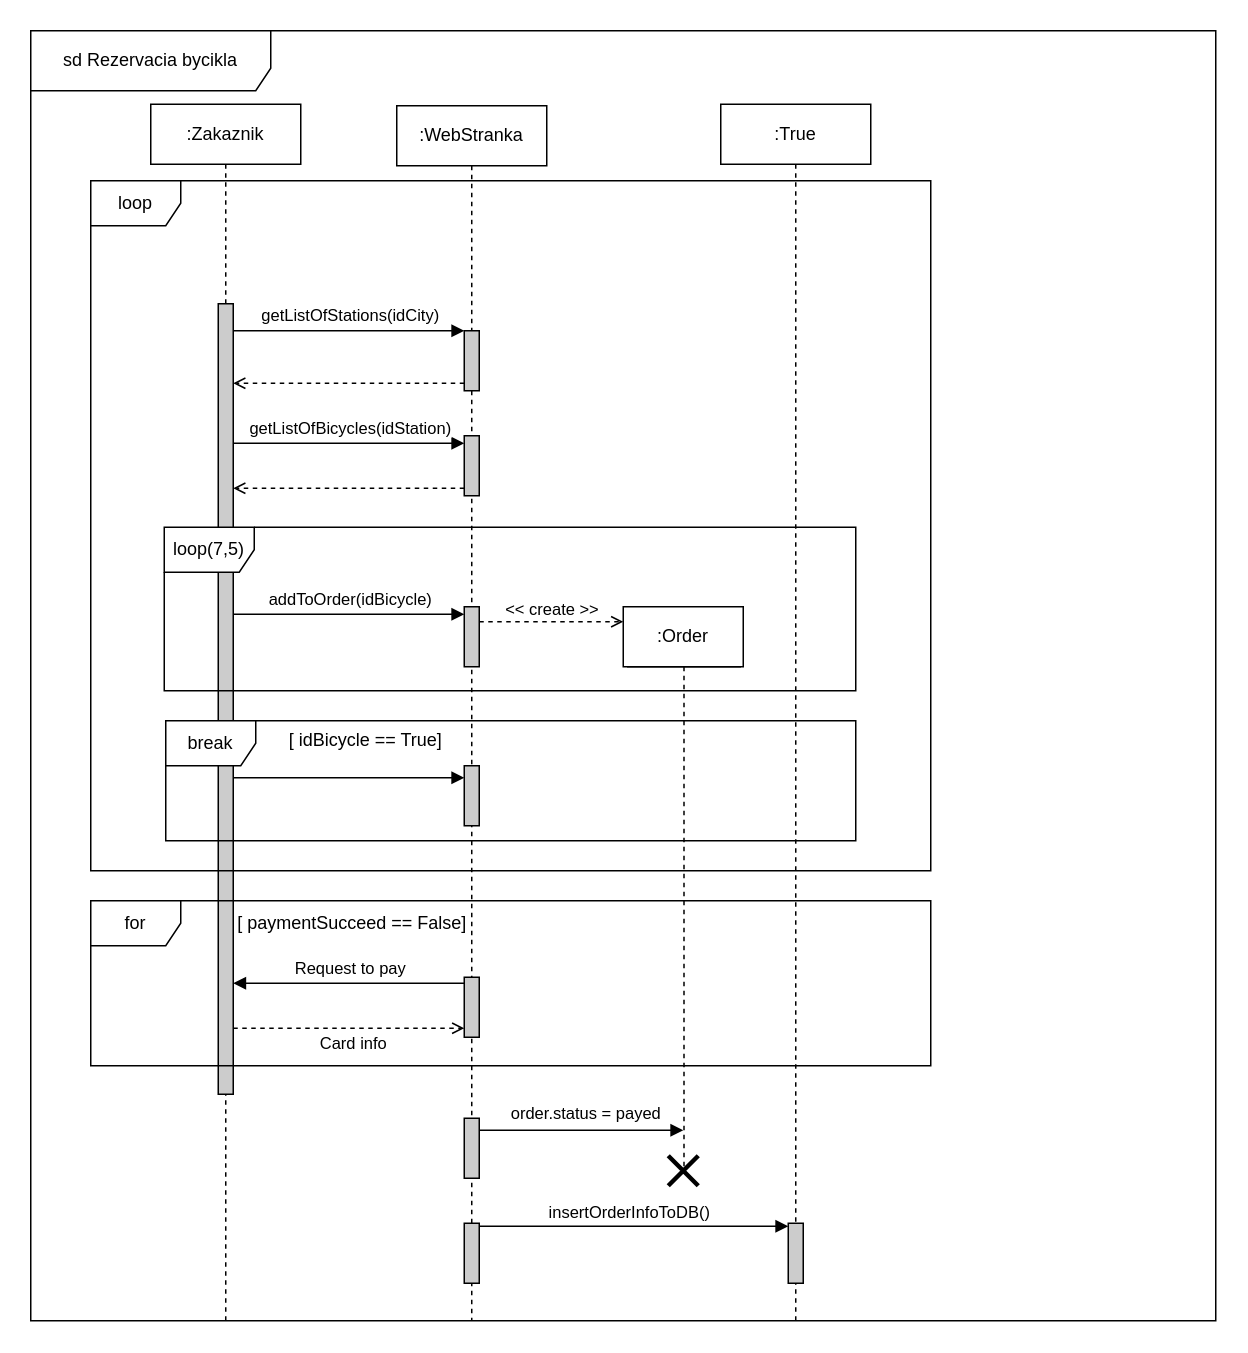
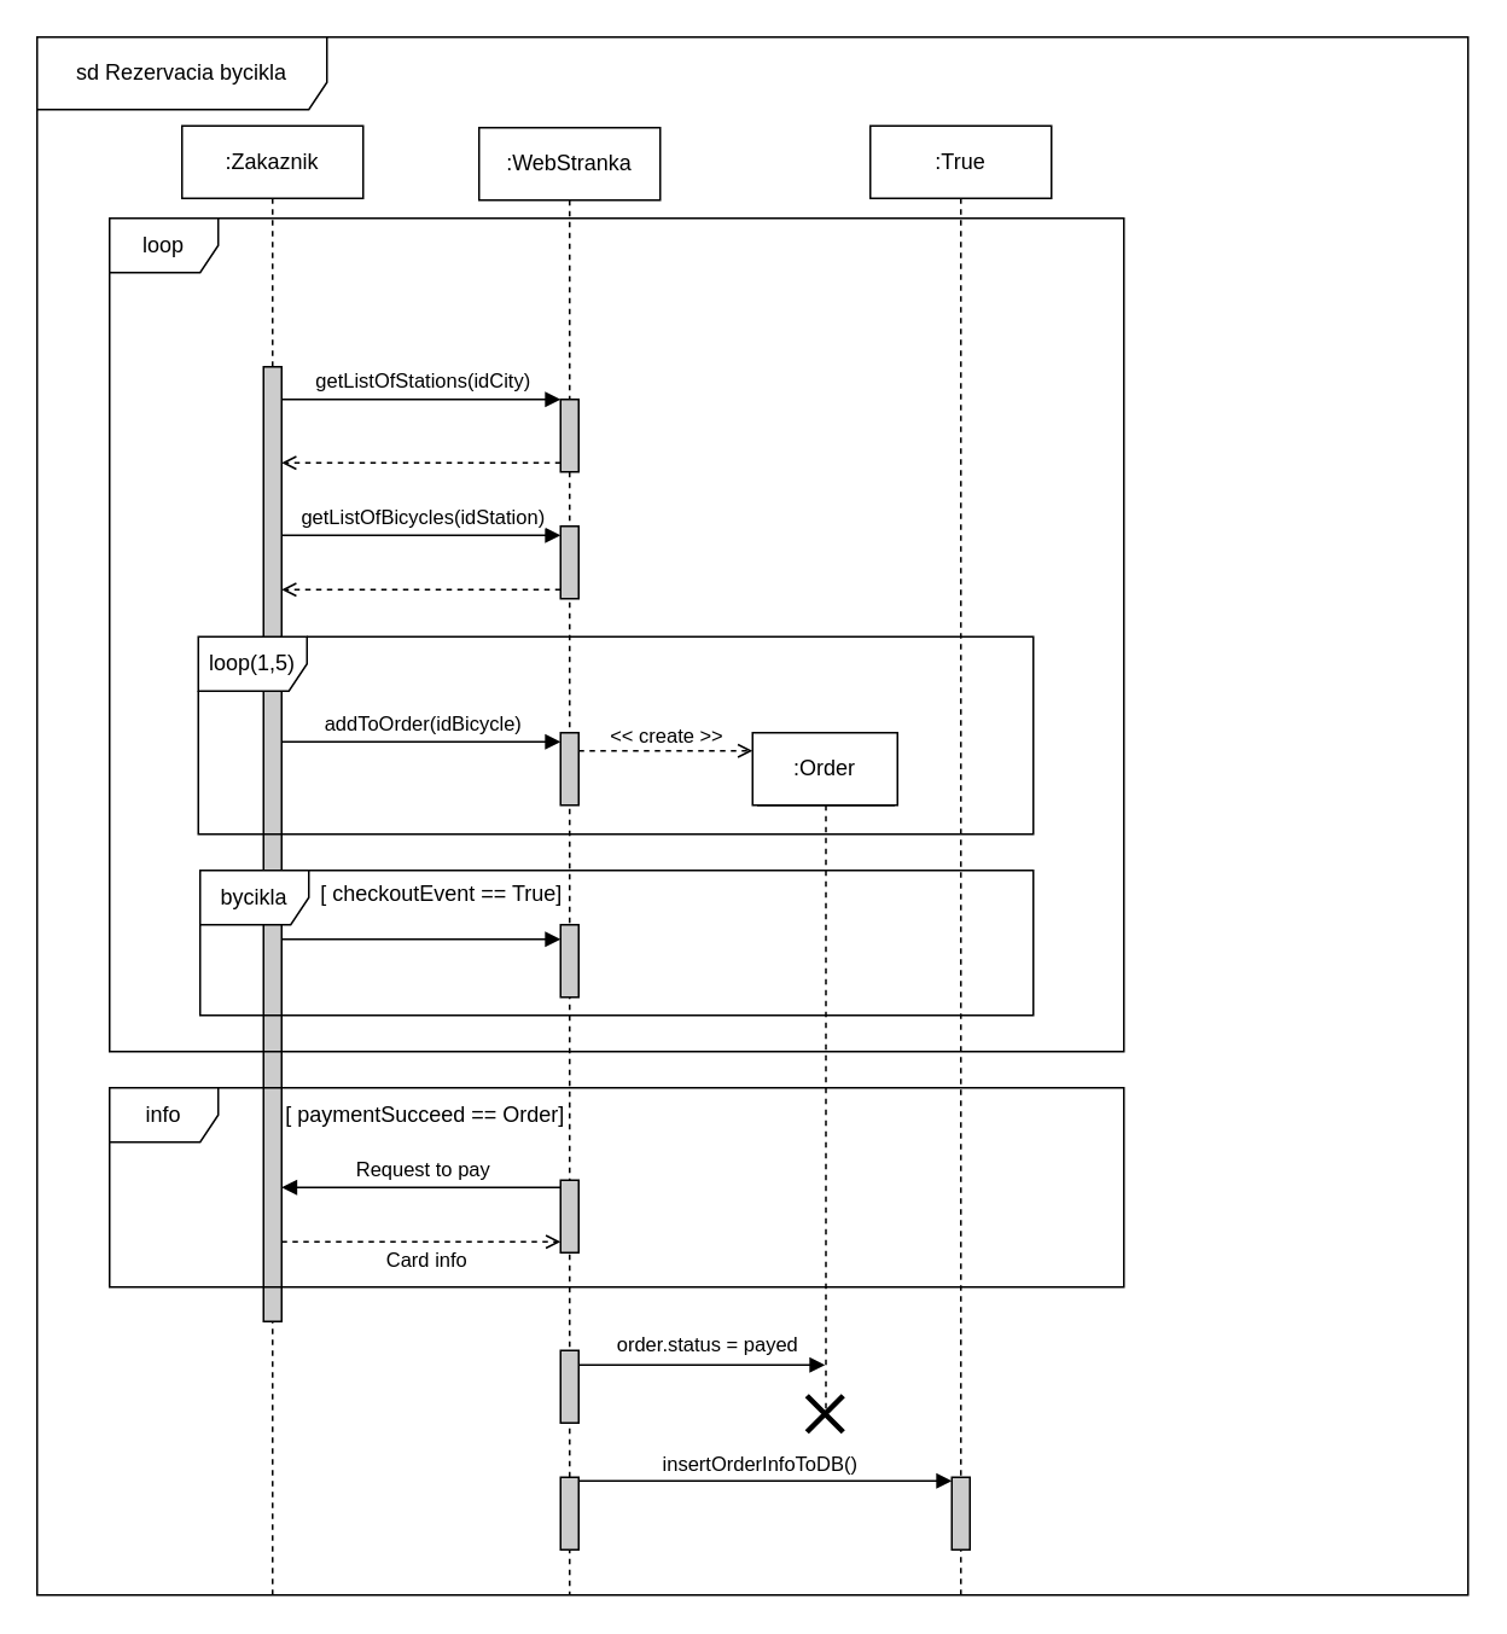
  <mxCell id="0" />
  <mxCell id="1" parent="0" />
  <mxCell id="2" value="&amp;nbsp;" style="shape=umlLifeline;perimeter=lifelinePerimeter;whiteSpace=wrap;html=1;container=1;dropTarget=0;collapsible=0;recursiveResize=0;outlineConnect=0;portConstraint=eastwest;newEdgeStyle={&quot;curved&quot;:0,&quot;rounded&quot;:0};" parent="1" vertex="1"><mxGeometry x="418" y="404" width="75" height="376" as="geometry" /></mxCell>
  <mxCell id="3" value="sd Rezervacia bycikla" style="shape=umlFrame;whiteSpace=wrap;html=1;pointerEvents=0;width=160;height=40;" parent="1" vertex="1"><mxGeometry x="20" y="20" width="790" height="860" as="geometry" /></mxCell>
  <mxCell id="4" value=":Zakaznik" style="shape=umlLifeline;perimeter=lifelinePerimeter;whiteSpace=wrap;html=1;container=1;dropTarget=0;collapsible=0;recursiveResize=0;outlineConnect=0;portConstraint=eastwest;newEdgeStyle={&quot;curved&quot;:0,&quot;rounded&quot;:0};" parent="1" vertex="1"><mxGeometry x="100" y="69" width="100" height="811" as="geometry" /></mxCell>
  <mxCell id="5" value="" style="html=1;points=[[0,0,0,0,5],[0,1,0,0,-5],[1,0,0,0,5],[1,1,0,0,-5]];perimeter=orthogonalPerimeter;outlineConnect=0;targetShapes=umlLifeline;portConstraint=eastwest;newEdgeStyle={&quot;curved&quot;:0,&quot;rounded&quot;:0};fillColor=#CCCCCC;" parent="4" vertex="1"><mxGeometry x="45" y="133" width="10" height="527" as="geometry" /></mxCell>
  <mxCell id="6" value=":WebStranka" style="shape=umlLifeline;perimeter=lifelinePerimeter;whiteSpace=wrap;html=1;container=1;dropTarget=0;collapsible=0;recursiveResize=0;outlineConnect=0;portConstraint=eastwest;newEdgeStyle={&quot;curved&quot;:0,&quot;rounded&quot;:0};" parent="1" vertex="1"><mxGeometry x="264" y="70" width="100" height="810" as="geometry" /></mxCell>
  <mxCell id="7" value="" style="html=1;points=[[0,0,0,0,5],[0,1,0,0,-5],[1,0,0,0,5],[1,1,0,0,-5]];perimeter=orthogonalPerimeter;outlineConnect=0;targetShapes=umlLifeline;portConstraint=eastwest;newEdgeStyle={&quot;curved&quot;:0,&quot;rounded&quot;:0};fillColor=#CCCCCC;" parent="6" vertex="1"><mxGeometry x="45" y="150" width="10" height="40" as="geometry" /></mxCell>
  <mxCell id="8" value="" style="html=1;points=[[0,0,0,0,5],[0,1,0,0,-5],[1,0,0,0,5],[1,1,0,0,-5]];perimeter=orthogonalPerimeter;outlineConnect=0;targetShapes=umlLifeline;portConstraint=eastwest;newEdgeStyle={&quot;curved&quot;:0,&quot;rounded&quot;:0};fillColor=#CCCCCC;" parent="6" vertex="1"><mxGeometry x="45" y="220" width="10" height="40" as="geometry" /></mxCell>
  <mxCell id="9" value="" style="html=1;points=[[0,0,0,0,5],[0,1,0,0,-5],[1,0,0,0,5],[1,1,0,0,-5]];perimeter=orthogonalPerimeter;outlineConnect=0;targetShapes=umlLifeline;portConstraint=eastwest;newEdgeStyle={&quot;curved&quot;:0,&quot;rounded&quot;:0};fillColor=#CCCCCC;" parent="6" vertex="1"><mxGeometry x="45" y="334" width="10" height="40" as="geometry" /></mxCell>
  <mxCell id="10" value="" style="html=1;points=[[0,0,0,0,5],[0,1,0,0,-5],[1,0,0,0,5],[1,1,0,0,-5]];perimeter=orthogonalPerimeter;outlineConnect=0;targetShapes=umlLifeline;portConstraint=eastwest;newEdgeStyle={&quot;curved&quot;:0,&quot;rounded&quot;:0};fillColor=#CCCCCC;" vertex="1" parent="6"><mxGeometry x="45" y="745" width="10" height="40" as="geometry" /></mxCell>
  <mxCell id="11" style="rounded=0;orthogonalLoop=1;jettySize=auto;html=1;endArrow=block;endFill=1;entryX=0;entryY=0;entryDx=0;entryDy=5;entryPerimeter=0;" parent="1" source="5" edge="1"><mxGeometry relative="1" as="geometry"><mxPoint x="155" y="216" as="sourcePoint" /><mxPoint x="309" y="220" as="targetPoint" /></mxGeometry></mxCell>
  <mxCell id="12" value="getListOfStations(idCity)" style="edgeLabel;html=1;align=center;verticalAlign=middle;resizable=0;points=[];" parent="11" vertex="1" connectable="0"><mxGeometry x="-0.248" y="-1" relative="1" as="geometry"><mxPoint x="19" y="-12" as="offset" /></mxGeometry></mxCell>
  <mxCell id="13" style="edgeStyle=orthogonalEdgeStyle;rounded=0;orthogonalLoop=1;jettySize=auto;html=1;curved=0;endArrow=open;endFill=0;exitX=0;exitY=1;exitDx=0;exitDy=-5;exitPerimeter=0;dashed=1;" parent="1" source="7" edge="1"><mxGeometry relative="1" as="geometry"><mxPoint x="165" y="231" as="sourcePoint" /><mxPoint x="155" y="255" as="targetPoint" /><Array as="points"><mxPoint x="155" y="255" /></Array></mxGeometry></mxCell>
  <mxCell id="14" style="rounded=0;orthogonalLoop=1;jettySize=auto;html=1;endArrow=block;endFill=1;entryX=0;entryY=0;entryDx=0;entryDy=5;entryPerimeter=0;" parent="1" target="8" edge="1"><mxGeometry relative="1" as="geometry"><mxPoint x="155" y="295" as="sourcePoint" /><mxPoint x="334" y="290" as="targetPoint" /></mxGeometry></mxCell>
  <mxCell id="15" value="getListOfBicycles(idStation)" style="edgeLabel;html=1;align=center;verticalAlign=middle;resizable=0;points=[];" parent="14" vertex="1" connectable="0"><mxGeometry x="-0.248" y="-1" relative="1" as="geometry"><mxPoint x="19" y="-12" as="offset" /></mxGeometry></mxCell>
  <mxCell id="16" style="edgeStyle=orthogonalEdgeStyle;rounded=0;orthogonalLoop=1;jettySize=auto;html=1;curved=0;endArrow=open;endFill=0;exitX=0;exitY=1;exitDx=0;exitDy=-5;exitPerimeter=0;entryX=1;entryY=1;entryDx=0;entryDy=-5;entryPerimeter=0;dashed=1;" parent="1" source="8" edge="1"><mxGeometry relative="1" as="geometry"><mxPoint x="304" y="370" as="sourcePoint" /><mxPoint x="155" y="325" as="targetPoint" /></mxGeometry></mxCell>
  <mxCell id="17" value=":Order" style="rounded=0;whiteSpace=wrap;html=1;" parent="1" vertex="1"><mxGeometry x="415" y="404" width="80" height="40" as="geometry" /></mxCell>
  <mxCell id="18" style="rounded=0;orthogonalLoop=1;jettySize=auto;html=1;entryX=0;entryY=0.25;entryDx=0;entryDy=0;dashed=1;endArrow=open;endFill=0;" parent="1" source="9" target="17" edge="1"><mxGeometry relative="1" as="geometry"><mxPoint x="155" y="417" as="sourcePoint" /><mxPoint x="375" y="417" as="targetPoint" /></mxGeometry></mxCell>
  <mxCell id="19" value="&amp;lt;&amp;lt; create &amp;gt;&amp;gt;&amp;nbsp;" style="edgeLabel;html=1;align=center;verticalAlign=middle;resizable=0;points=[];" parent="18" vertex="1" connectable="0"><mxGeometry x="0.101" y="2" relative="1" as="geometry"><mxPoint x="-4" y="-7" as="offset" /></mxGeometry></mxCell>
  <mxCell id="20" value="loop" style="shape=umlFrame;whiteSpace=wrap;html=1;pointerEvents=0;" parent="1" vertex="1"><mxGeometry x="60" y="120" width="560" height="460" as="geometry" /></mxCell>
  <mxCell id="21" style="rounded=0;orthogonalLoop=1;jettySize=auto;html=1;endArrow=block;endFill=1;entryX=0;entryY=0;entryDx=0;entryDy=5;entryPerimeter=0;" parent="1" target="9" edge="1"><mxGeometry relative="1" as="geometry"><mxPoint x="155" y="409" as="sourcePoint" /><mxPoint x="319" y="359" as="targetPoint" /></mxGeometry></mxCell>
  <mxCell id="22" value="addToOrder(idBicycle)" style="edgeLabel;html=1;align=center;verticalAlign=middle;resizable=0;points=[];" parent="21" vertex="1" connectable="0"><mxGeometry x="-0.248" y="-1" relative="1" as="geometry"><mxPoint x="19" y="-12" as="offset" /></mxGeometry></mxCell>
  <mxCell id="23" style="rounded=0;orthogonalLoop=1;jettySize=auto;html=1;endArrow=block;endFill=1;" parent="1" edge="1"><mxGeometry relative="1" as="geometry"><mxPoint x="309" y="655" as="sourcePoint" /><mxPoint x="155" y="655" as="targetPoint" /></mxGeometry></mxCell>
  <mxCell id="24" value="Request to pay" style="edgeLabel;html=1;align=center;verticalAlign=middle;resizable=0;points=[];" parent="23" vertex="1" connectable="0"><mxGeometry x="0.065" y="-1" relative="1" as="geometry"><mxPoint x="5" y="-10" as="offset" /></mxGeometry></mxCell>
  <mxCell id="25" value="" style="html=1;points=[[0,0,0,0,5],[0,1,0,0,-5],[1,0,0,0,5],[1,1,0,0,-5]];perimeter=orthogonalPerimeter;outlineConnect=0;targetShapes=umlLifeline;portConstraint=eastwest;newEdgeStyle={&quot;curved&quot;:0,&quot;rounded&quot;:0};fillColor=#CCCCCC;" parent="1" vertex="1"><mxGeometry x="309" y="651" width="10" height="40" as="geometry" /></mxCell>
  <mxCell id="26" style="rounded=0;orthogonalLoop=1;jettySize=auto;html=1;endArrow=open;endFill=0;dashed=1;" parent="1" edge="1"><mxGeometry relative="1" as="geometry"><mxPoint x="155" y="685" as="sourcePoint" /><mxPoint x="309" y="685" as="targetPoint" /></mxGeometry></mxCell>
  <mxCell id="27" value="Card info" style="edgeLabel;html=1;align=center;verticalAlign=middle;resizable=0;points=[];" parent="26" vertex="1" connectable="0"><mxGeometry x="0.403" relative="1" as="geometry"><mxPoint x="-29" y="9" as="offset" /></mxGeometry></mxCell>
  <mxCell id="28" style="rounded=0;orthogonalLoop=1;jettySize=auto;html=1;endArrow=block;endFill=1;" parent="1" edge="1"><mxGeometry relative="1" as="geometry"><mxPoint x="319" y="753" as="sourcePoint" /><mxPoint x="455" y="753" as="targetPoint" /></mxGeometry></mxCell>
  <mxCell id="29" value="order.status = payed" style="edgeLabel;html=1;align=center;verticalAlign=middle;resizable=0;points=[];" parent="28" vertex="1" connectable="0"><mxGeometry x="0.314" y="1" relative="1" as="geometry"><mxPoint x="-19" y="-11" as="offset" /></mxGeometry></mxCell>
  <mxCell id="30" value="" style="html=1;points=[[0,0,0,0,5],[0,1,0,0,-5],[1,0,0,0,5],[1,1,0,0,-5]];perimeter=orthogonalPerimeter;outlineConnect=0;targetShapes=umlLifeline;portConstraint=eastwest;newEdgeStyle={&quot;curved&quot;:0,&quot;rounded&quot;:0};fillColor=#CCCCCC;" parent="1" vertex="1"><mxGeometry x="309" y="745" width="10" height="40" as="geometry" /></mxCell>
- <mxCell id="31" value="loop(7,5)" style="shape=umlFrame;whiteSpace=wrap;html=1;pointerEvents=0;" parent="1" vertex="1"><mxGeometry x="109" y="351" width="461" height="109" as="geometry" /></mxCell>
- <mxCell id="32" value="break" style="shape=umlFrame;whiteSpace=wrap;html=1;pointerEvents=0;" parent="1" vertex="1"><mxGeometry x="110" y="480" width="460" height="80" as="geometry" /></mxCell>
- <mxCell id="33" value="[ idBicycle == True]" style="text;html=1;align=center;verticalAlign=middle;resizable=0;points=[];autosize=1;strokeColor=none;fillColor=none;" parent="1" vertex="1"><mxGeometry x="163" y="478" width="160" height="30" as="geometry" /></mxCell>
+ <mxCell id="31" value="loop(1,5)" style="shape=umlFrame;whiteSpace=wrap;html=1;pointerEvents=0;" parent="1" vertex="1"><mxGeometry x="109" y="351" width="461" height="109" as="geometry" /></mxCell>
+ <mxCell id="32" value="bycikla" style="shape=umlFrame;whiteSpace=wrap;html=1;pointerEvents=0;" parent="1" vertex="1"><mxGeometry x="110" y="480" width="460" height="80" as="geometry" /></mxCell>
+ <mxCell id="33" value="[ checkoutEvent == True]" style="text;html=1;align=center;verticalAlign=middle;resizable=0;points=[];autosize=1;strokeColor=none;fillColor=none;" parent="1" vertex="1"><mxGeometry x="163" y="478" width="160" height="30" as="geometry" /></mxCell>
  <mxCell id="34" value="" style="html=1;points=[[0,0,0,0,5],[0,1,0,0,-5],[1,0,0,0,5],[1,1,0,0,-5]];perimeter=orthogonalPerimeter;outlineConnect=0;targetShapes=umlLifeline;portConstraint=eastwest;newEdgeStyle={&quot;curved&quot;:0,&quot;rounded&quot;:0};fillColor=#CCCCCC;" parent="1" vertex="1"><mxGeometry x="309" y="510" width="10" height="40" as="geometry" /></mxCell>
  <mxCell id="35" style="rounded=0;orthogonalLoop=1;jettySize=auto;html=1;endArrow=block;endFill=1;" parent="1" edge="1"><mxGeometry relative="1" as="geometry"><mxPoint x="155" y="518" as="sourcePoint" /><mxPoint x="309" y="518" as="targetPoint" /></mxGeometry></mxCell>
- <mxCell id="36" value="for" style="shape=umlFrame;whiteSpace=wrap;html=1;pointerEvents=0;" parent="1" vertex="1"><mxGeometry x="60" y="600" width="560" height="110" as="geometry" /></mxCell>
- <mxCell id="37" value="[ paymentSucceed == False]" style="text;html=1;align=center;verticalAlign=middle;resizable=0;points=[];autosize=1;strokeColor=none;fillColor=none;" parent="1" vertex="1"><mxGeometry x="144" y="600" width="180" height="30" as="geometry" /></mxCell>
+ <mxCell id="36" value="info" style="shape=umlFrame;whiteSpace=wrap;html=1;pointerEvents=0;" parent="1" vertex="1"><mxGeometry x="60" y="600" width="560" height="110" as="geometry" /></mxCell>
+ <mxCell id="37" value="[ paymentSucceed == Order]" style="text;html=1;align=center;verticalAlign=middle;resizable=0;points=[];autosize=1;strokeColor=none;fillColor=none;" parent="1" vertex="1"><mxGeometry x="144" y="600" width="180" height="30" as="geometry" /></mxCell>
  <mxCell id="38" value="" style="shape=umlDestroy;whiteSpace=wrap;html=1;strokeWidth=3;targetShapes=umlLifeline;" vertex="1" parent="1"><mxGeometry x="445" y="770" width="20" height="20" as="geometry" /></mxCell>
  <mxCell id="39" value=":True" style="shape=umlLifeline;perimeter=lifelinePerimeter;whiteSpace=wrap;html=1;container=1;dropTarget=0;collapsible=0;recursiveResize=0;outlineConnect=0;portConstraint=eastwest;newEdgeStyle={&quot;curved&quot;:0,&quot;rounded&quot;:0};" vertex="1" parent="1"><mxGeometry x="480" y="69" width="100" height="811" as="geometry" /></mxCell>
  <mxCell id="40" value="" style="html=1;points=[[0,0,0,0,5],[0,1,0,0,-5],[1,0,0,0,5],[1,1,0,0,-5]];perimeter=orthogonalPerimeter;outlineConnect=0;targetShapes=umlLifeline;portConstraint=eastwest;newEdgeStyle={&quot;curved&quot;:0,&quot;rounded&quot;:0};fillColor=#CCCCCC;" vertex="1" parent="39"><mxGeometry x="45" y="746" width="10" height="40" as="geometry" /></mxCell>
  <mxCell id="41" style="edgeStyle=orthogonalEdgeStyle;rounded=0;orthogonalLoop=1;jettySize=auto;html=1;curved=0;endArrow=block;endFill=1;" edge="1" parent="1"><mxGeometry relative="1" as="geometry"><mxPoint x="319" y="817" as="sourcePoint" /><mxPoint x="525" y="817" as="targetPoint" /></mxGeometry></mxCell>
  <mxCell id="42" value="insertOrderInfoToDB()" style="edgeLabel;html=1;align=center;verticalAlign=middle;resizable=0;points=[];" vertex="1" connectable="0" parent="41"><mxGeometry x="-0.058" relative="1" as="geometry"><mxPoint x="2" y="-10" as="offset" /></mxGeometry></mxCell>
